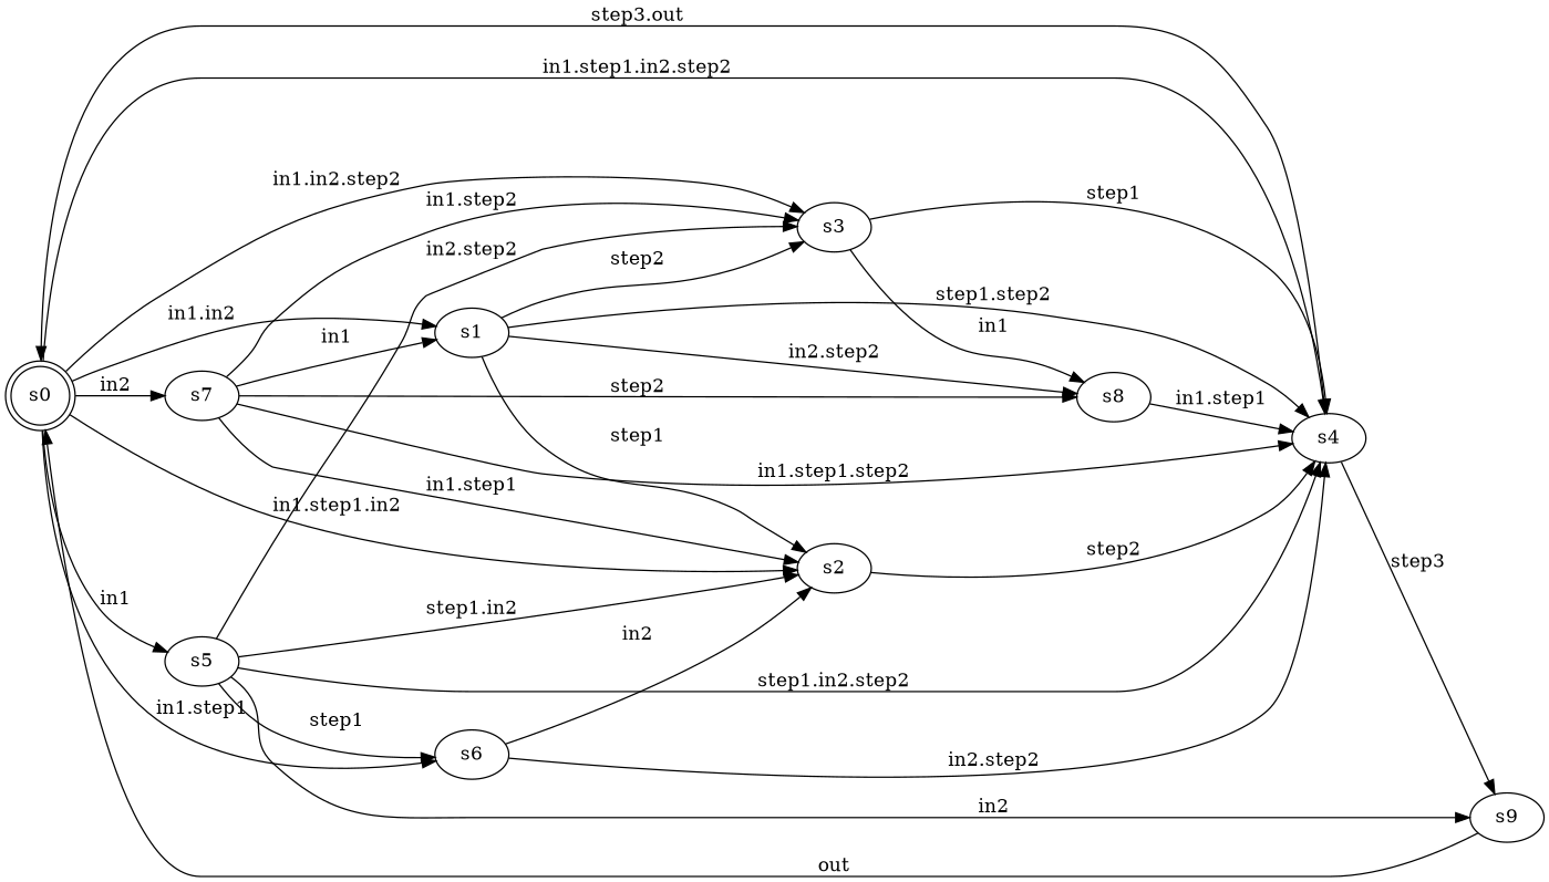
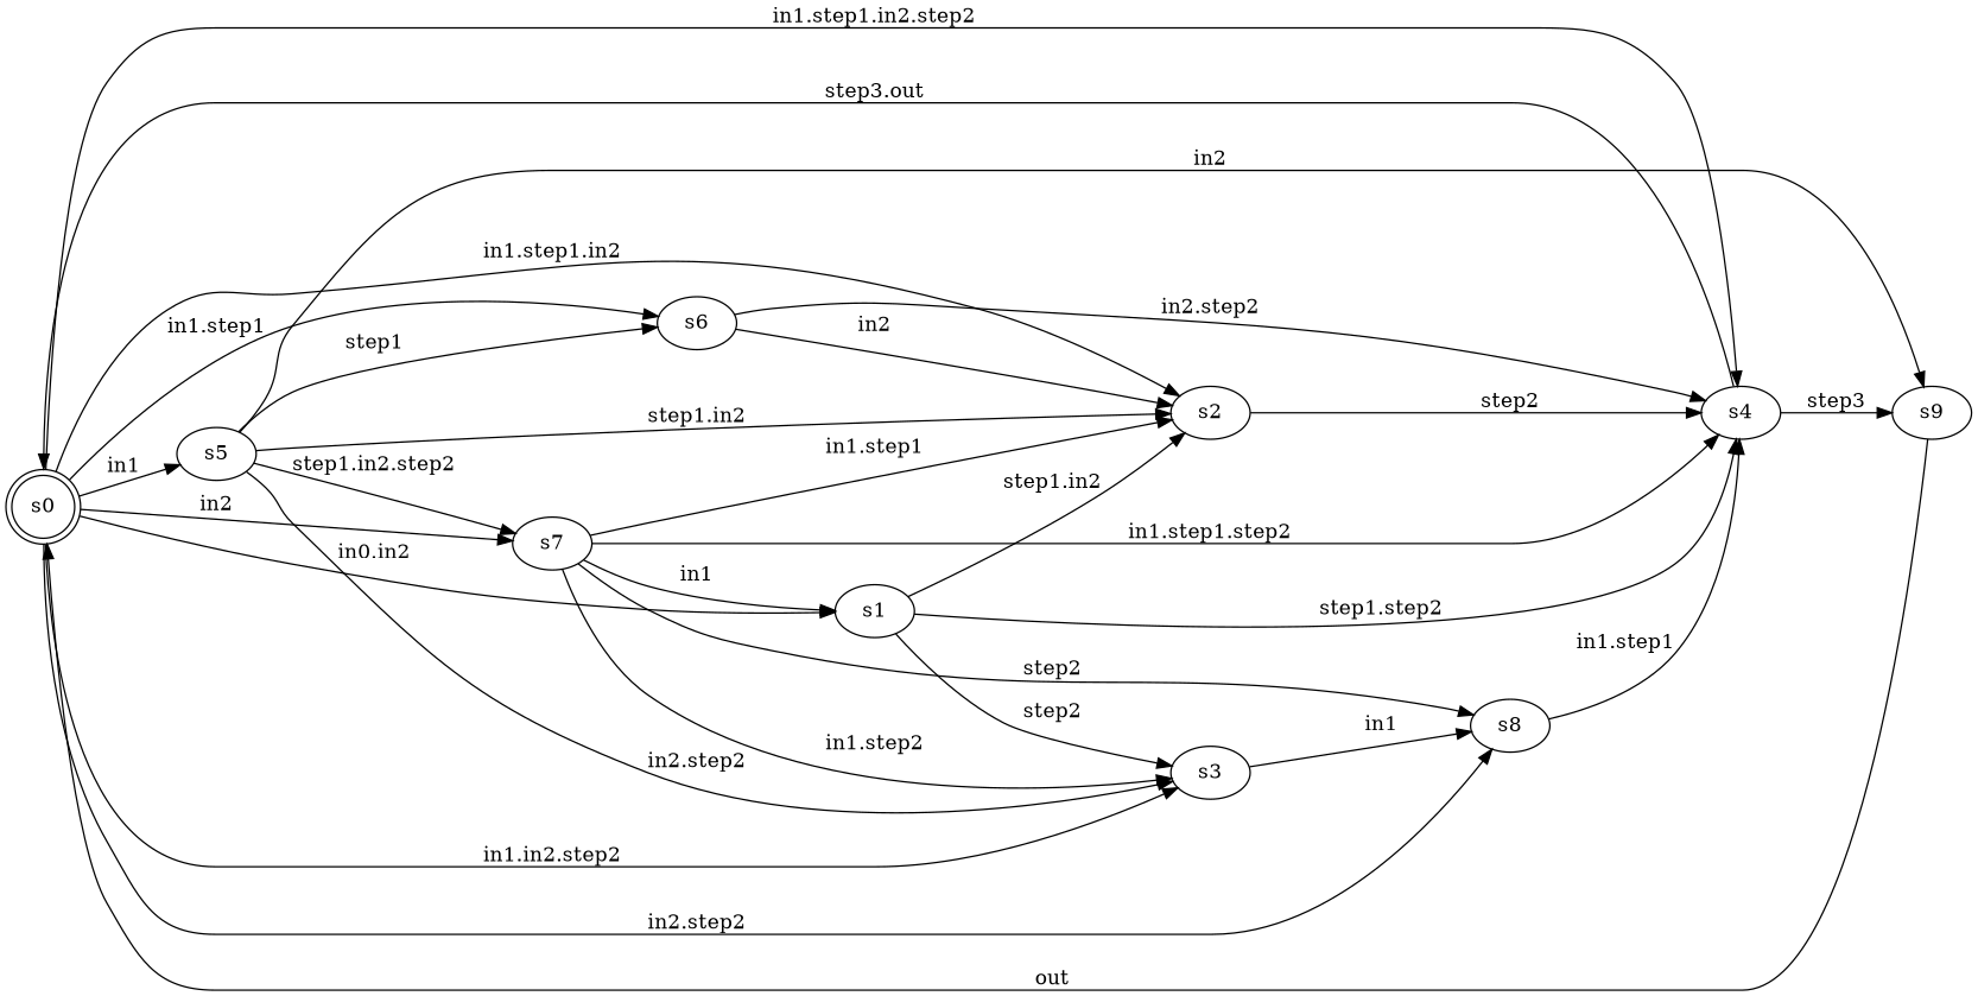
  digraph {
    rankdir=LR
    s0 [shape=doublecircle]
    s1
    s2
    s3
    s4
    s5
    s6
    s7
    s8
    s9
-   s0 -> s1 [label="in1.in2"]
+   s0 -> s1 [label="in0.in2"]
    s0 -> s2 [label="in1.step1.in2"]
    s0 -> s3 [label="in1.in2.step2"]
    s0 -> s4 [label="in1.step1.in2.step2"]
    s0 -> s5 [label=in1]
    s0 -> s6 [label="in1.step1"]
    s0 -> s7 [label=in2]
-   s1 -> s8 [label="in2.step2"]
-   s1 -> s2 [label=step1]
+   s0 -> s8 [label="in2.step2"]
+   s1 -> s2 [label="step1.in2"]
    s1 -> s3 [label=step2]
    s1 -> s4 [label="step1.step2"]
    s2 -> s4 [label=step2]
-   s3 -> s4 [label=step1]
    s3 -> s8 [label=in1]
    s4 -> s0 [label="step3.out"]
    s4 -> s9 [label=step3]
    s5 -> s2 [label="step1.in2"]
    s5 -> s3 [label="in2.step2"]
-   s5 -> s4 [label="step1.in2.step2"]
+   s5 -> s7 [label="step1.in2.step2"]
    s5 -> s6 [label=step1]
    s5 -> s9 [label=in2]
    s6 -> s2 [label=in2]
    s6 -> s4 [label="in2.step2"]
    s7 -> s1 [label=in1]
    s7 -> s2 [label="in1.step1"]
    s7 -> s3 [label="in1.step2"]
    s7 -> s4 [label="in1.step1.step2"]
    s7 -> s8 [label=step2]
    s8 -> s4 [label="in1.step1"]
    s9 -> s0 [label=out]
  }
